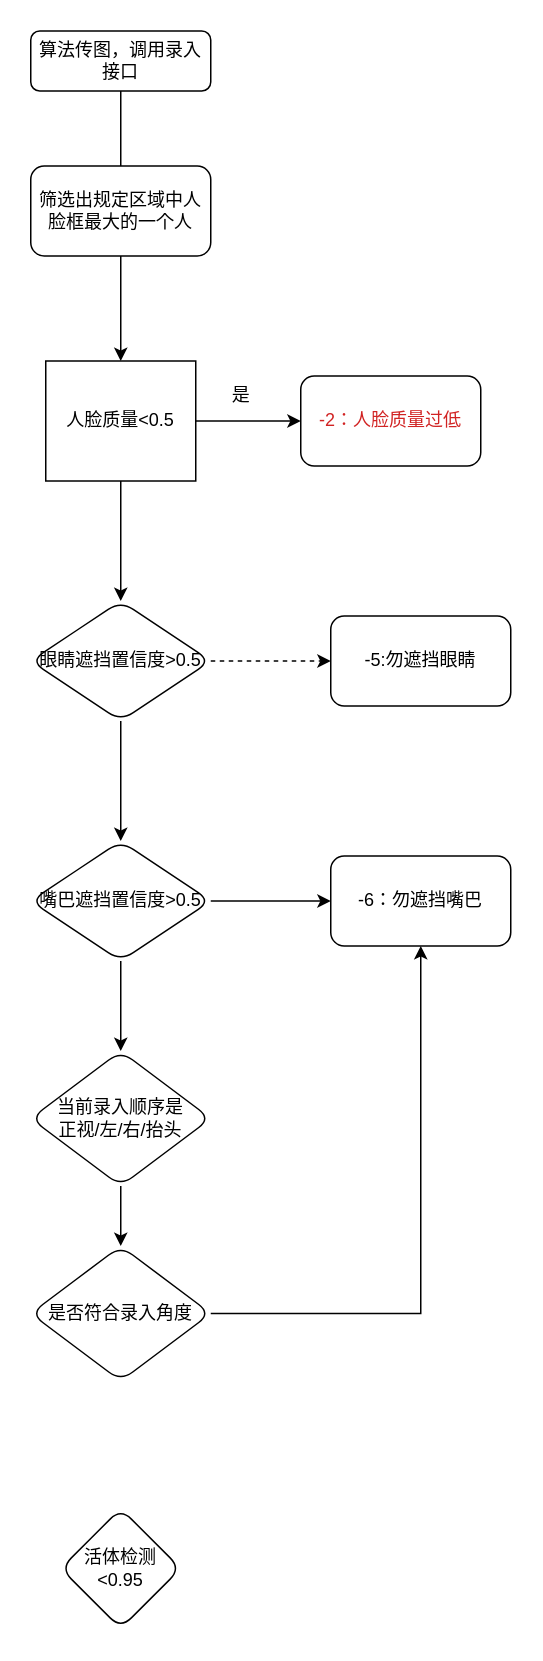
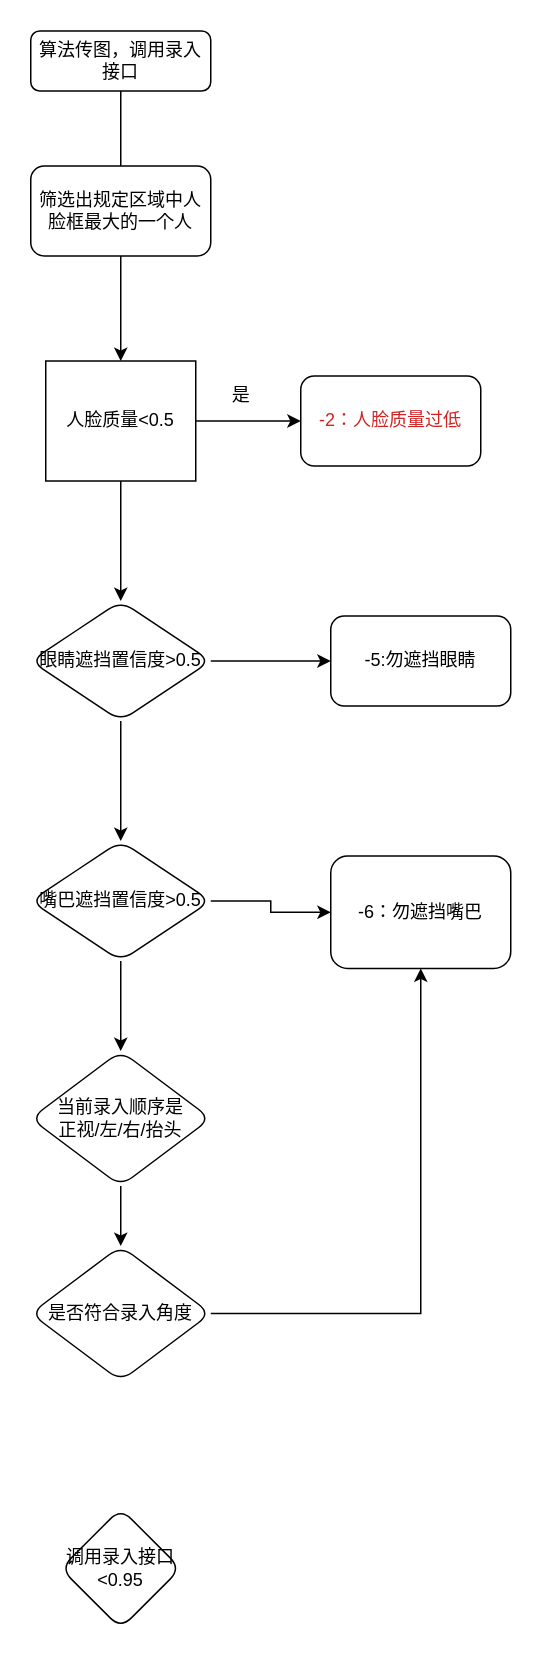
  <mxCell id="0" />
  <mxCell id="1" parent="0" />
  <mxCell id="2" value="" style="edgeStyle=orthogonalEdgeStyle;rounded=0;orthogonalLoop=1;jettySize=auto;html=1;endArrow=none;" edge="1" parent="1" source="3" target="5"><mxGeometry relative="1" as="geometry" /></mxCell>
  <mxCell id="3" value="算法传图，调用录入接口" style="rounded=1;whiteSpace=wrap;html=1;fontSize=12;glass=0;strokeWidth=1;shadow=0;" parent="1" vertex="1"><mxGeometry x="20" y="20" width="120" height="40" as="geometry" /></mxCell>
  <mxCell id="4" value="" style="edgeStyle=orthogonalEdgeStyle;rounded=0;orthogonalLoop=1;jettySize=auto;html=1;" edge="1" parent="1" source="5" target="8"><mxGeometry relative="1" as="geometry" /></mxCell>
  <mxCell id="5" value="筛选出规定区域中人脸框最大的一个人" style="rounded=1;whiteSpace=wrap;html=1;" vertex="1" parent="1"><mxGeometry x="20" y="110" width="120" height="60" as="geometry" /></mxCell>
  <mxCell id="6" value="" style="edgeStyle=orthogonalEdgeStyle;rounded=0;orthogonalLoop=1;jettySize=auto;html=1;" edge="1" parent="1" source="8" target="9"><mxGeometry relative="1" as="geometry" /></mxCell>
  <mxCell id="7" value="" style="edgeStyle=orthogonalEdgeStyle;rounded=0;orthogonalLoop=1;jettySize=auto;html=1;" edge="1" parent="1" source="8" target="13"><mxGeometry relative="1" as="geometry" /></mxCell>
  <mxCell id="8" value="人脸质量&amp;lt;0.5" style="whiteSpace=wrap;html=1;rounded=0;" vertex="1" parent="1"><mxGeometry x="30" y="240" width="100" height="80" as="geometry" /></mxCell>
  <mxCell id="9" value="&lt;font color=&quot;#d12323&quot;&gt;-2：人脸质量过低&lt;/font&gt;" style="whiteSpace=wrap;html=1;rounded=1;" vertex="1" parent="1"><mxGeometry x="200" y="250" width="120" height="60" as="geometry" /></mxCell>
  <mxCell id="10" value="是" style="text;html=1;align=center;verticalAlign=middle;resizable=0;points=[];autosize=1;strokeColor=none;fillColor=none;" vertex="1" parent="1"><mxGeometry x="140" y="248" width="40" height="30" as="geometry" /></mxCell>
- <mxCell id="11" value="" style="edgeStyle=orthogonalEdgeStyle;rounded=0;orthogonalLoop=1;jettySize=auto;html=1;dashed=1;" edge="1" parent="1" source="13" target="14"><mxGeometry relative="1" as="geometry" /></mxCell>
+ <mxCell id="11" value="" style="edgeStyle=orthogonalEdgeStyle;rounded=0;orthogonalLoop=1;jettySize=auto;html=1;" edge="1" parent="1" source="13" target="14"><mxGeometry relative="1" as="geometry" /></mxCell>
  <mxCell id="12" value="" style="edgeStyle=orthogonalEdgeStyle;rounded=0;orthogonalLoop=1;jettySize=auto;html=1;" edge="1" parent="1" source="13" target="17"><mxGeometry relative="1" as="geometry" /></mxCell>
  <mxCell id="13" value="眼睛遮挡置信度&amp;gt;0.5" style="rhombus;whiteSpace=wrap;html=1;rounded=1;" vertex="1" parent="1"><mxGeometry x="20" y="400" width="120" height="80" as="geometry" /></mxCell>
  <mxCell id="14" value="-5:勿遮挡眼睛" style="whiteSpace=wrap;html=1;rounded=1;" vertex="1" parent="1"><mxGeometry x="220" y="410" width="120" height="60" as="geometry" /></mxCell>
  <mxCell id="15" value="" style="edgeStyle=orthogonalEdgeStyle;rounded=0;orthogonalLoop=1;jettySize=auto;html=1;" edge="1" parent="1" source="17" target="18"><mxGeometry relative="1" as="geometry" /></mxCell>
  <mxCell id="16" value="" style="edgeStyle=orthogonalEdgeStyle;rounded=0;orthogonalLoop=1;jettySize=auto;html=1;" edge="1" parent="1" source="17" target="20"><mxGeometry relative="1" as="geometry" /></mxCell>
  <mxCell id="17" value="嘴巴遮挡置信度&amp;gt;0.5" style="rhombus;whiteSpace=wrap;html=1;rounded=1;" vertex="1" parent="1"><mxGeometry x="20" y="560" width="120" height="80" as="geometry" /></mxCell>
- <mxCell id="18" value="-6：勿遮挡嘴巴" style="whiteSpace=wrap;html=1;rounded=1;" vertex="1" parent="1"><mxGeometry x="220" y="570" width="120" height="60" as="geometry" /></mxCell>
+ <mxCell id="18" value="-6：勿遮挡嘴巴" style="whiteSpace=wrap;html=1;rounded=1;" vertex="1" parent="1"><mxGeometry x="220" y="570" width="120" height="75" as="geometry" /></mxCell>
  <mxCell id="19" value="" style="edgeStyle=orthogonalEdgeStyle;rounded=0;orthogonalLoop=1;jettySize=auto;html=1;" edge="1" parent="1" source="20" target="22"><mxGeometry relative="1" as="geometry" /></mxCell>
  <mxCell id="20" value="当前录入顺序是&lt;br&gt;正视/左/右/抬头" style="rhombus;whiteSpace=wrap;html=1;rounded=1;" vertex="1" parent="1"><mxGeometry x="20" y="700" width="120" height="90" as="geometry" /></mxCell>
  <mxCell id="21" value="" style="edgeStyle=orthogonalEdgeStyle;rounded=0;orthogonalLoop=1;jettySize=auto;html=1;" edge="1" parent="1" source="22" target="18"><mxGeometry relative="1" as="geometry" /></mxCell>
  <mxCell id="22" value="是否符合录入角度" style="rhombus;whiteSpace=wrap;html=1;rounded=1;" vertex="1" parent="1"><mxGeometry x="20" y="830" width="120" height="90" as="geometry" /></mxCell>
- <mxCell id="23" value="活体检测&amp;lt;0.95" style="rhombus;whiteSpace=wrap;html=1;rounded=1;" vertex="1" parent="1"><mxGeometry x="40" y="1005" width="80" height="80" as="geometry" /></mxCell>
+ <mxCell id="23" value="调用录入接口&amp;lt;0.95" style="rhombus;whiteSpace=wrap;html=1;rounded=1;" vertex="1" parent="1"><mxGeometry x="40" y="1005" width="80" height="80" as="geometry" /></mxCell>
